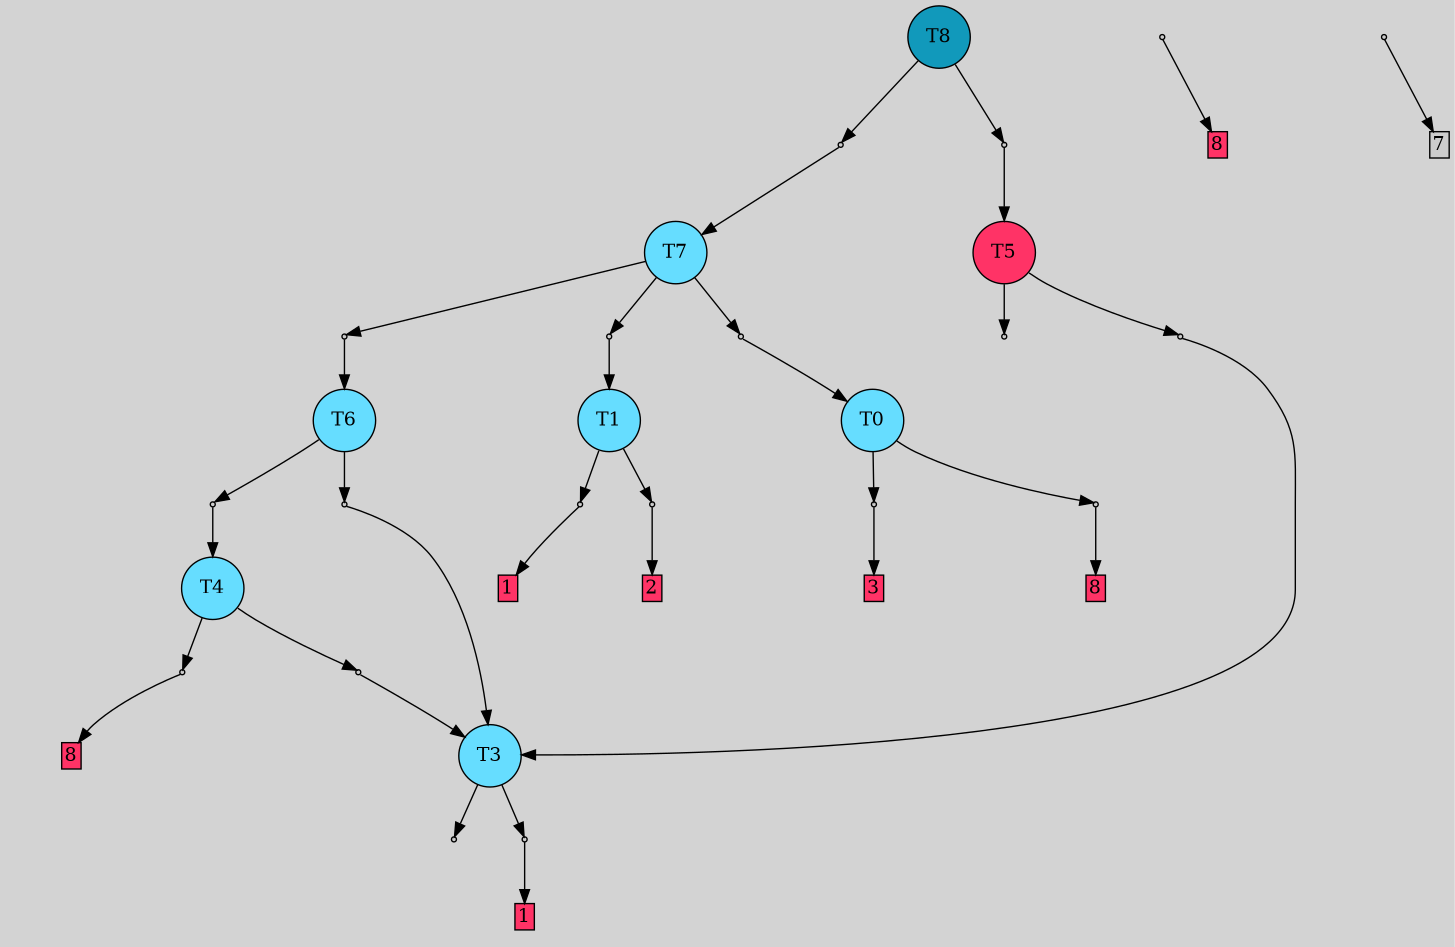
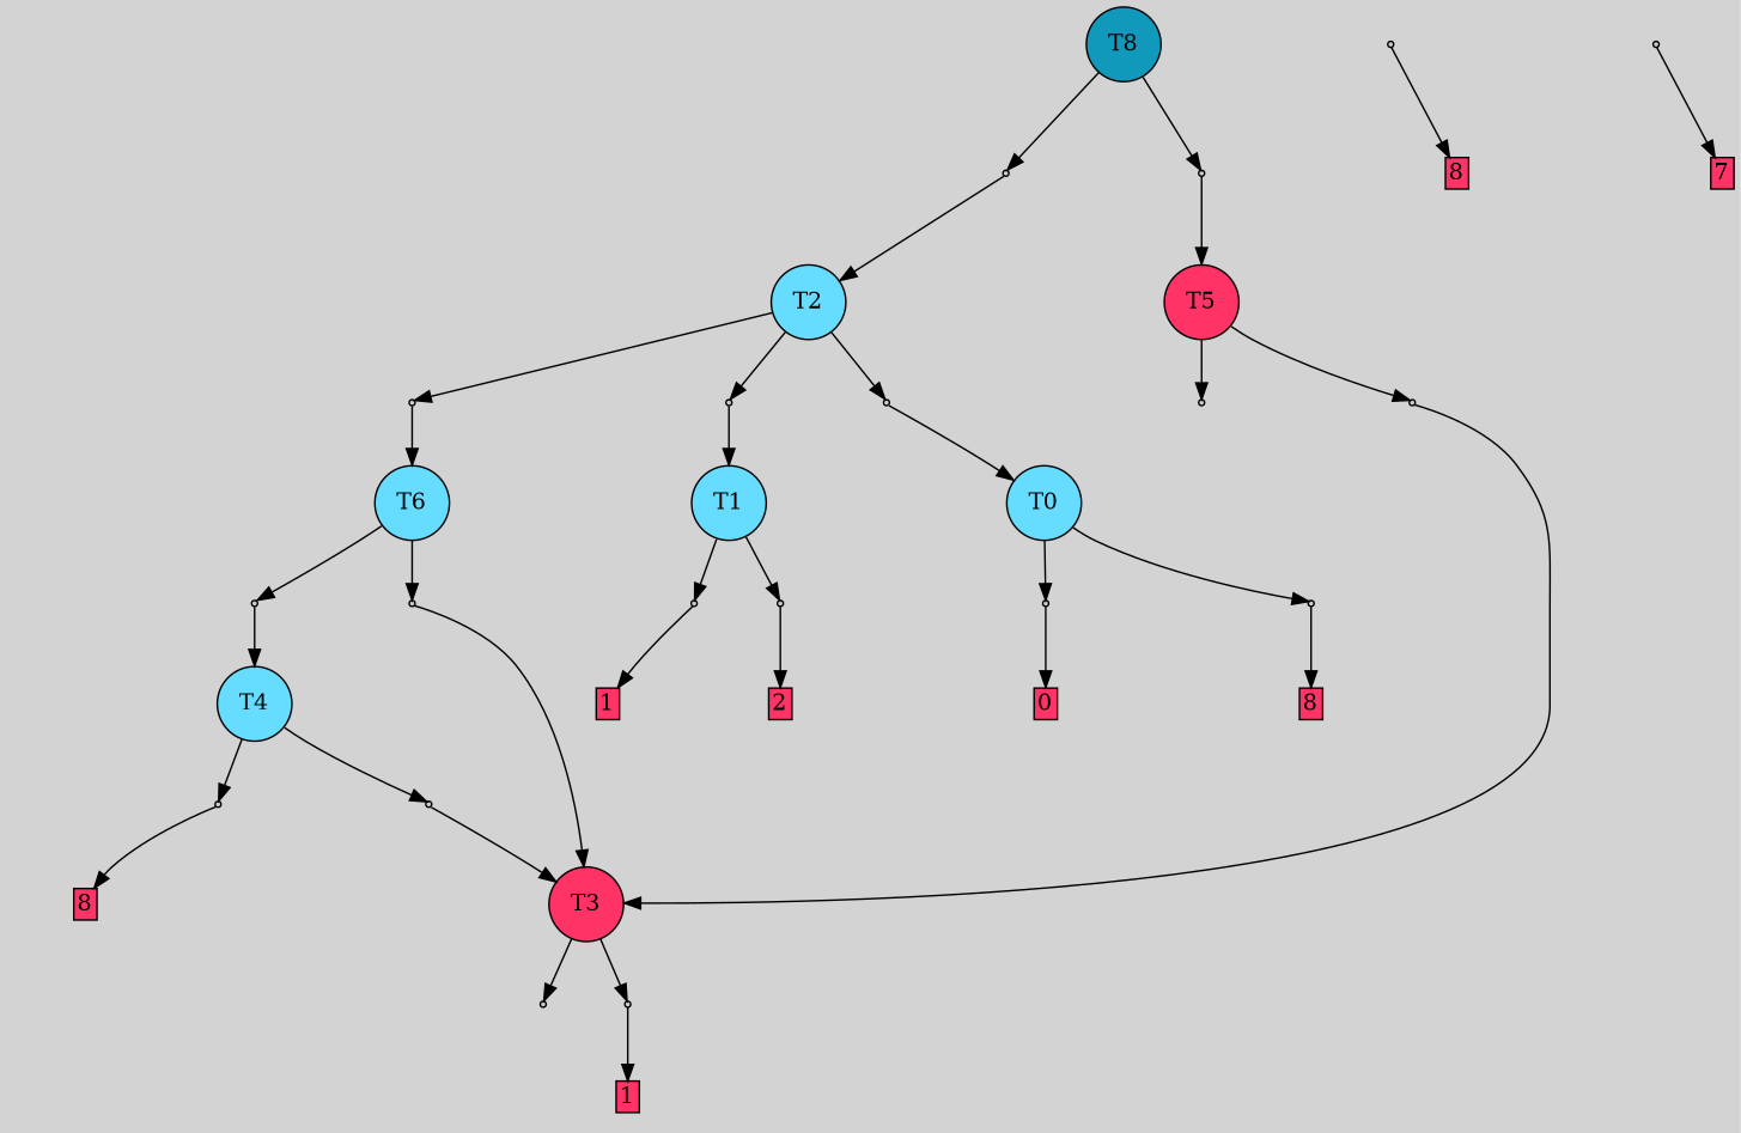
  digraph {
    bgcolor=lightgray
    node [shape=box style=filled]
    T8 [fillcolor="#1199bb" shape=circle]
    P17 [fillcolor="#cccccc" shape=point]
    P18 [fillcolor="#cccccc" shape=point]
    T0 [fillcolor="#66ddff" shape=circle]
    P0 [fillcolor="#cccccc" shape=point]
    P1 [fillcolor="#cccccc" shape=point]
    I0 [style=invis]
    n8 [fillcolor="#ff3366" height=0 label=8 margin=0.03 width=0]
    n9 [label="4|0&3|2#3|0&#92;n" style=invis]
-   n10 [fillcolor="#ff3366" height=0 label=3 margin=0.03 width=0]
+   n10 [fillcolor="#ff3366" height=0 label=0 margin=0.03 width=0]
    T1 [fillcolor="#66ddff" shape=circle]
    P2 [fillcolor="#cccccc" shape=point]
    P3 [fillcolor="#cccccc" shape=point]
    n14 [label="6|0&0|3#0|6&#92;n3|0&0|0#2|0&#92;n" style=invis]
    n15 [fillcolor="#ff3366" height=0 label=2 margin=0.03 width=0]
    I3 [style=invis]
    n17 [fillcolor="#ff3366" height=0 label=1 margin=0.03 width=0]
    P4 [fillcolor="#cccccc" shape=point]
    n19 [label="2|5&3|6#3|5&#92;n3|0&0|5#2|3&#92;n" style=invis]
    n20 [fillcolor="#ff3366" height=0 label=8 margin=0.03 width=0]
    P5 [fillcolor="#cccccc" shape=point]
    n22 [label="3|0&1|0#2|3&#92;n" style=invis]
-   n23 [fillcolor="#cccccc" height=0 label=7 margin=0.03 width=0]
-   T3 [fillcolor="#66ddff" shape=circle]
+   n23 [fillcolor="#ff3366" height=0 label=7 margin=0.03 width=0]
+   T3 [fillcolor="#ff3366" shape=circle]
    P6 [fillcolor="#cccccc" shape=point]
    P7 [fillcolor="#cccccc" shape=point]
    n27 [label="3|0&3|5#2|0&#92;n" style=invis]
    n28 [label="4|0&4|5#3|5&#92;n" style=invis]
    n29 [fillcolor="#ff3366" height=0 label=1 margin=0.03 width=0]
    T4 [fillcolor="#66ddff" shape=circle]
    P8 [fillcolor="#cccccc" shape=point]
    P9 [fillcolor="#cccccc" shape=point]
    n33 [label="6|0&4|3#2|2&#92;n" style=invis]
    n34 [label="3|0&3|4#0|3&#92;n" style=invis]
    n35 [fillcolor="#ff3366" height=0 label=8 margin=0.03 width=0]
    T5 [fillcolor="#ff3366" shape=circle]
    P10 [fillcolor="#cccccc" shape=point]
    P11 [fillcolor="#cccccc" shape=point]
    n39 [label="6|0&4|3#2|2&#92;n" style=invis]
    n40 [label="3|0&3|7#0|1&#92;n" style=invis]
    T6 [fillcolor="#66ddff" shape=circle]
    P12 [fillcolor="#cccccc" shape=point]
    P13 [fillcolor="#cccccc" shape=point]
    n44 [label="6|0&2|4#0|2&#92;n" style=invis]
    n45 [label="6|0&2|2#4|7&#92;n" style=invis]
-   T7 [fillcolor="#66ddff" shape=circle]
+   T7 [fillcolor="#66ddff" shape=circle label=T2]
    P14 [fillcolor="#cccccc" shape=point]
    P15 [fillcolor="#cccccc" shape=point]
    P16 [fillcolor="#cccccc" shape=point]
    n50 [label="3|0&1|6#4|3&#92;n" style=invis]
    n51 [label="3|0&2|1#3|5&#92;n" style=invis]
    n52 [label="0|0&1|1#0|6&#92;n" style=invis]
    n53 [label="6|0&4|3#1|2&#92;n" style=invis]
    n54 [label="3|0&1|0#0|6&#92;n" style=invis]
    subgraph sub_1 {
      rank=same
      T8
    }
    T8 -> P17
    T8 -> P18
    P17 -> T7
    P17 -> n53 [style=invis]
    P18 -> T5
    P18 -> n54 [style=invis]
    T0 -> P0
    T0 -> P1
    P0 -> I0 [style=invis]
    P0 -> n8
    P1 -> n9 [style=invis]
    P1 -> n10
    T1 -> P2
    T1 -> P3
    P2 -> n14 [style=invis]
    P2 -> n15
    P3 -> I3 [style=invis]
    P3 -> n17
    P4 -> n19 [style=invis]
    P4 -> n20
    P5 -> n22 [style=invis]
    P5 -> n23
    T3 -> P6
    T3 -> P7
    P6 -> n27 [style=invis]
    P7 -> n28 [style=invis]
    P7 -> n29
    T4 -> P8
    T4 -> P9
    P8 -> T3
    P8 -> n33 [style=invis]
    P9 -> n34 [style=invis]
    P9 -> n35
    T5 -> P10
    T5 -> P11
    P10 -> T3
    P10 -> n39 [style=invis]
    P11 -> n40 [style=invis]
    T6 -> P12
    T6 -> P13
    P12 -> T3
    P12 -> n44 [style=invis]
    P13 -> T4
    P13 -> n45 [style=invis]
    T7 -> P14
    T7 -> P15
    T7 -> P16
    P14 -> T1
    P14 -> n50 [style=invis]
    P15 -> T0
    P15 -> n51 [style=invis]
    P16 -> T6
    P16 -> n52 [style=invis]
  }
